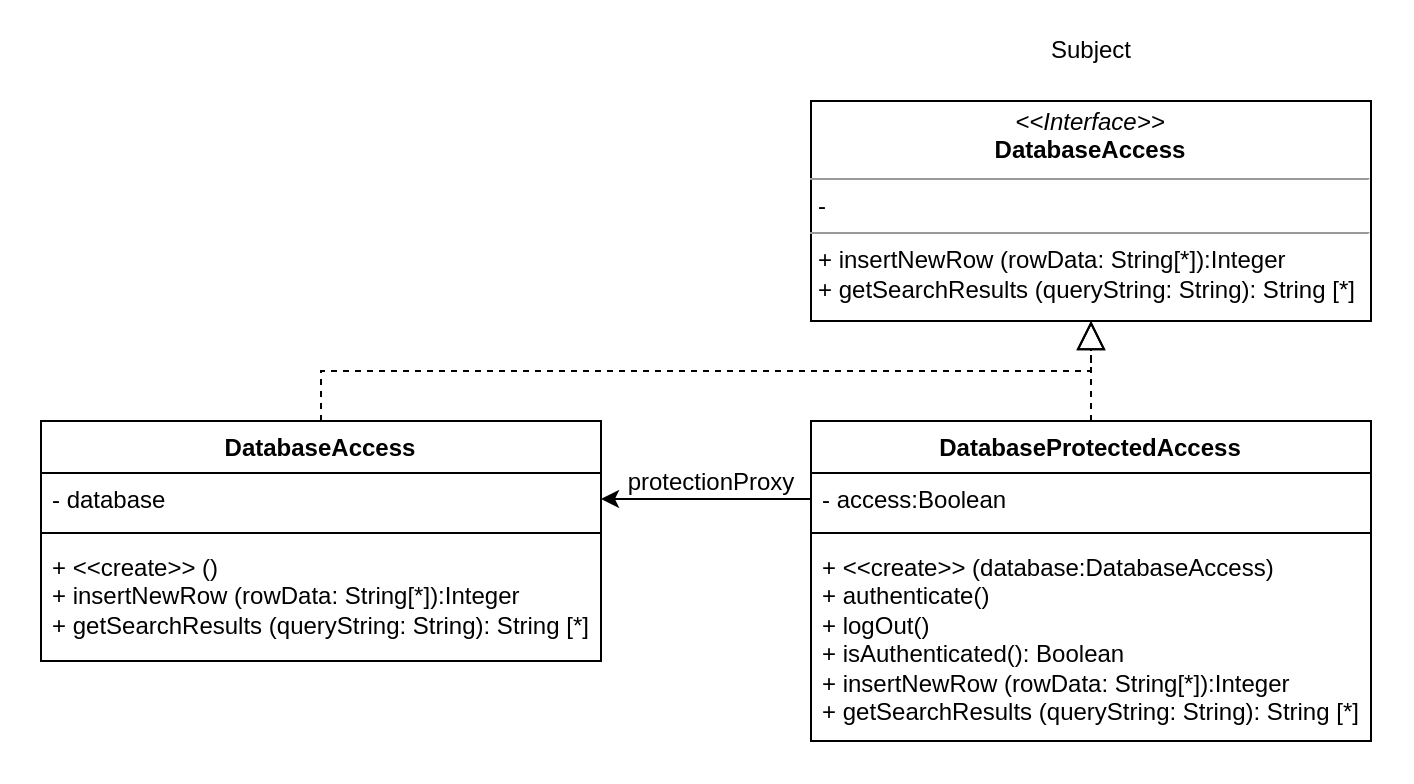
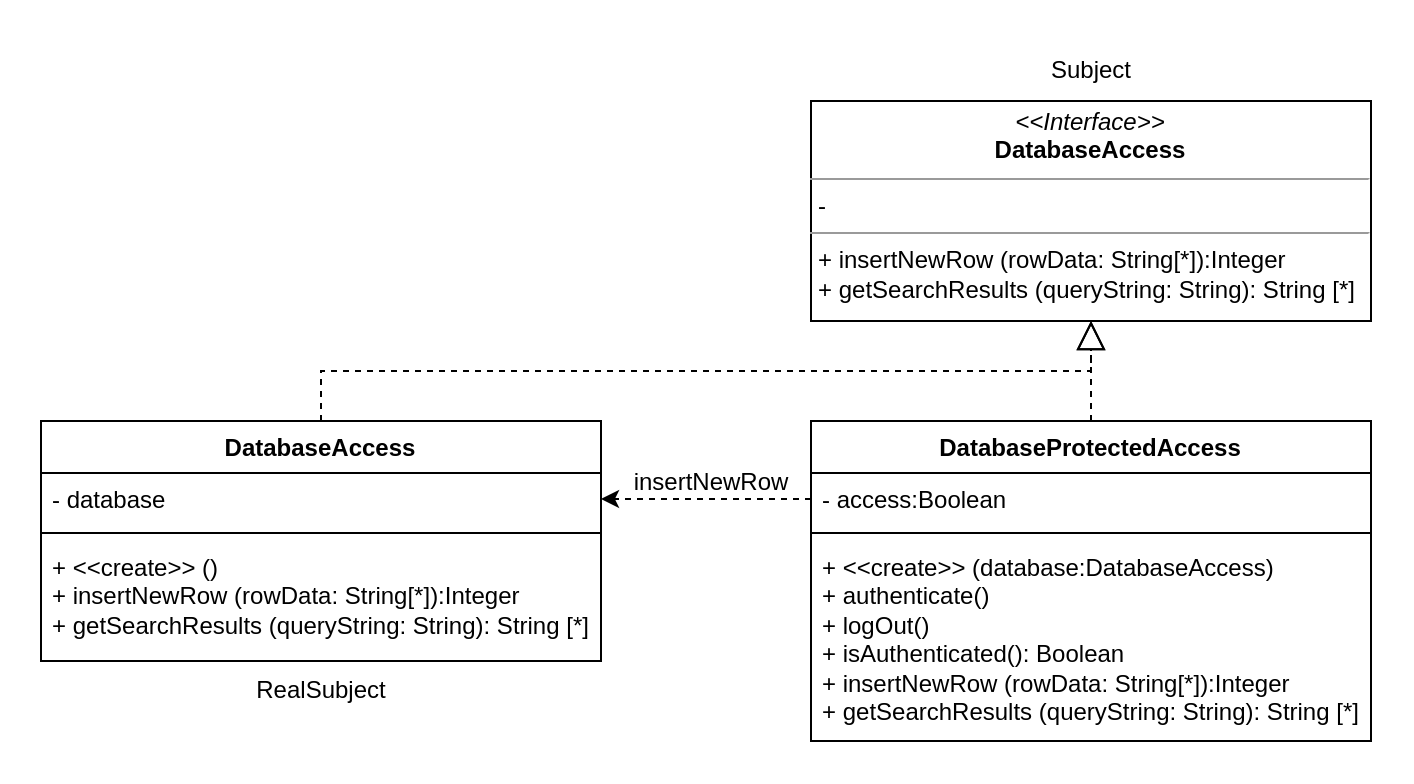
  <mxCell id="0" />
  <mxCell id="1" parent="0" />
  <mxCell id="2" value="&lt;p style=&quot;margin:0px;margin-top:4px;text-align:center;&quot;&gt;&lt;i&gt;&amp;lt;&amp;lt;Interface&amp;gt;&amp;gt;&lt;/i&gt;&lt;br&gt;&lt;b&gt;DatabaseAccess&lt;/b&gt;&lt;/p&gt;&lt;hr size=&quot;1&quot;&gt;&lt;p style=&quot;margin:0px;margin-left:4px;&quot;&gt;-&lt;/p&gt;&lt;hr size=&quot;1&quot;&gt;&lt;p style=&quot;margin:0px;margin-left:4px;&quot;&gt;+ insertNewRow (rowData: String[*]):Integer&lt;/p&gt;&lt;p style=&quot;margin:0px;margin-left:4px;&quot;&gt;+ getSearchResults (queryString: String): String [*]&lt;/p&gt;" style="verticalAlign=top;align=left;overflow=fill;fontSize=12;fontFamily=Helvetica;html=1;whiteSpace=wrap;" vertex="1" parent="1"><mxGeometry x="405" y="50" width="280" height="110" as="geometry" /></mxCell>
  <mxCell id="3" value="DatabaseProtectedAccess" style="swimlane;fontStyle=1;align=center;verticalAlign=top;childLayout=stackLayout;horizontal=1;startSize=26;horizontalStack=0;resizeParent=1;resizeParentMax=0;resizeLast=0;collapsible=1;marginBottom=0;whiteSpace=wrap;html=1;" vertex="1" parent="1"><mxGeometry x="405" y="210" width="280" height="160" as="geometry" /></mxCell>
  <mxCell id="4" value="- access:Boolean" style="text;strokeColor=none;fillColor=none;align=left;verticalAlign=top;spacingLeft=4;spacingRight=4;overflow=hidden;rotatable=0;points=[[0,0.5],[1,0.5]];portConstraint=eastwest;whiteSpace=wrap;html=1;" vertex="1" parent="3"><mxGeometry y="26" width="280" height="26" as="geometry" /></mxCell>
  <mxCell id="5" value="" style="line;strokeWidth=1;fillColor=none;align=left;verticalAlign=middle;spacingTop=-1;spacingLeft=3;spacingRight=3;rotatable=0;labelPosition=right;points=[];portConstraint=eastwest;strokeColor=inherit;" vertex="1" parent="3"><mxGeometry y="52" width="280" height="8" as="geometry" /></mxCell>
  <mxCell id="6" value="+ &amp;lt;&amp;lt;create&amp;gt;&amp;gt; (database:DatabaseAccess)&lt;br&gt;+&amp;nbsp;authenticate()&lt;br&gt;+ logOut()&lt;br&gt;+ isAuthenticated(): Boolean&lt;br&gt;+ insertNewRow (rowData: String[*]):Integer&lt;br&gt;+ getSearchResults (queryString: String): String [*]" style="text;strokeColor=none;fillColor=none;align=left;verticalAlign=top;spacingLeft=4;spacingRight=4;overflow=hidden;rotatable=0;points=[[0,0.5],[1,0.5]];portConstraint=eastwest;whiteSpace=wrap;html=1;" vertex="1" parent="3"><mxGeometry y="60" width="280" height="100" as="geometry" /></mxCell>
  <mxCell id="7" value="DatabaseAccess" style="swimlane;fontStyle=1;align=center;verticalAlign=top;childLayout=stackLayout;horizontal=1;startSize=26;horizontalStack=0;resizeParent=1;resizeParentMax=0;resizeLast=0;collapsible=1;marginBottom=0;whiteSpace=wrap;html=1;" vertex="1" parent="1"><mxGeometry x="20" y="210" width="280" height="120" as="geometry" /></mxCell>
  <mxCell id="8" value="- database" style="text;strokeColor=none;fillColor=none;align=left;verticalAlign=top;spacingLeft=4;spacingRight=4;overflow=hidden;rotatable=0;points=[[0,0.5],[1,0.5]];portConstraint=eastwest;whiteSpace=wrap;html=1;" vertex="1" parent="7"><mxGeometry y="26" width="280" height="26" as="geometry" /></mxCell>
  <mxCell id="9" value="" style="line;strokeWidth=1;fillColor=none;align=left;verticalAlign=middle;spacingTop=-1;spacingLeft=3;spacingRight=3;rotatable=0;labelPosition=right;points=[];portConstraint=eastwest;strokeColor=inherit;" vertex="1" parent="7"><mxGeometry y="52" width="280" height="8" as="geometry" /></mxCell>
  <mxCell id="10" value="+ &amp;lt;&amp;lt;create&amp;gt;&amp;gt; ()&lt;br&gt;+ insertNewRow (rowData: String[*]):Integer&lt;br&gt;+ getSearchResults (queryString: String): String [*]" style="text;strokeColor=none;fillColor=none;align=left;verticalAlign=top;spacingLeft=4;spacingRight=4;overflow=hidden;rotatable=0;points=[[0,0.5],[1,0.5]];portConstraint=eastwest;whiteSpace=wrap;html=1;" vertex="1" parent="7"><mxGeometry y="60" width="280" height="60" as="geometry" /></mxCell>
  <mxCell id="11" value="" style="endArrow=block;dashed=1;endFill=0;endSize=12;html=1;rounded=0;exitX=0.5;exitY=0;exitDx=0;exitDy=0;entryX=0.5;entryY=1;entryDx=0;entryDy=0;edgeStyle=orthogonalEdgeStyle;" edge="1" parent="1" source="7" target="2"><mxGeometry width="160" relative="1" as="geometry"><mxPoint x="315" y="220" as="sourcePoint" /><mxPoint x="475" y="220" as="targetPoint" /></mxGeometry></mxCell>
  <mxCell id="12" value="" style="endArrow=block;dashed=1;endFill=0;endSize=12;html=1;rounded=0;exitX=0.5;exitY=0;exitDx=0;exitDy=0;entryX=0.5;entryY=1;entryDx=0;entryDy=0;edgeStyle=orthogonalEdgeStyle;" edge="1" parent="1" source="3" target="2"><mxGeometry width="160" relative="1" as="geometry"><mxPoint x="195" y="220" as="sourcePoint" /><mxPoint x="555" y="170" as="targetPoint" /></mxGeometry></mxCell>
- <mxCell id="13" value="" style="endArrow=classic;html=1;rounded=0;exitX=0;exitY=0.5;exitDx=0;exitDy=0;entryX=1;entryY=0.5;entryDx=0;entryDy=0;" edge="1" parent="1" source="4" target="8"><mxGeometry width="50" height="50" relative="1" as="geometry"><mxPoint x="325" y="250" as="sourcePoint" /><mxPoint x="375" y="200" as="targetPoint" /></mxGeometry></mxCell>
- <mxCell id="14" value="protectionProxy" style="text;html=1;align=center;verticalAlign=middle;resizable=0;points=[];autosize=1;strokeColor=none;fillColor=none;" vertex="1" parent="1"><mxGeometry x="300" y="226" width="110" height="30" as="geometry" /></mxCell>
- <mxCell id="15" value="Subject" style="text;html=1;align=center;verticalAlign=middle;resizable=0;points=[];autosize=1;strokeColor=none;fillColor=none;" vertex="1" parent="1"><mxGeometry x="515" y="10" width="60" height="30" as="geometry" /></mxCell>
+ <mxCell id="13" value="" style="endArrow=classic;html=1;rounded=0;exitX=0;exitY=0.5;exitDx=0;exitDy=0;entryX=1;entryY=0.5;entryDx=0;entryDy=0;dashed=1;" edge="1" parent="1" source="4" target="8"><mxGeometry width="50" height="50" relative="1" as="geometry"><mxPoint x="325" y="250" as="sourcePoint" /><mxPoint x="375" y="200" as="targetPoint" /></mxGeometry></mxCell>
+ <mxCell id="14" value="insertNewRow" style="text;html=1;align=center;verticalAlign=middle;resizable=0;points=[];autosize=1;strokeColor=none;fillColor=none;" vertex="1" parent="1"><mxGeometry x="300" y="226" width="110" height="30" as="geometry" /></mxCell>
+ <mxCell id="15" value="Subject" style="text;html=1;align=center;verticalAlign=middle;resizable=0;points=[];autosize=1;strokeColor=none;fillColor=none;" vertex="1" parent="1"><mxGeometry x="515" y="20" width="60" height="30" as="geometry" /></mxCell>
+ <mxCell id="16" value="RealSubject" style="text;html=1;align=center;verticalAlign=middle;resizable=0;points=[];autosize=1;strokeColor=none;fillColor=none;" vertex="1" parent="1"><mxGeometry x="115" y="330" width="90" height="30" as="geometry" /></mxCell>
